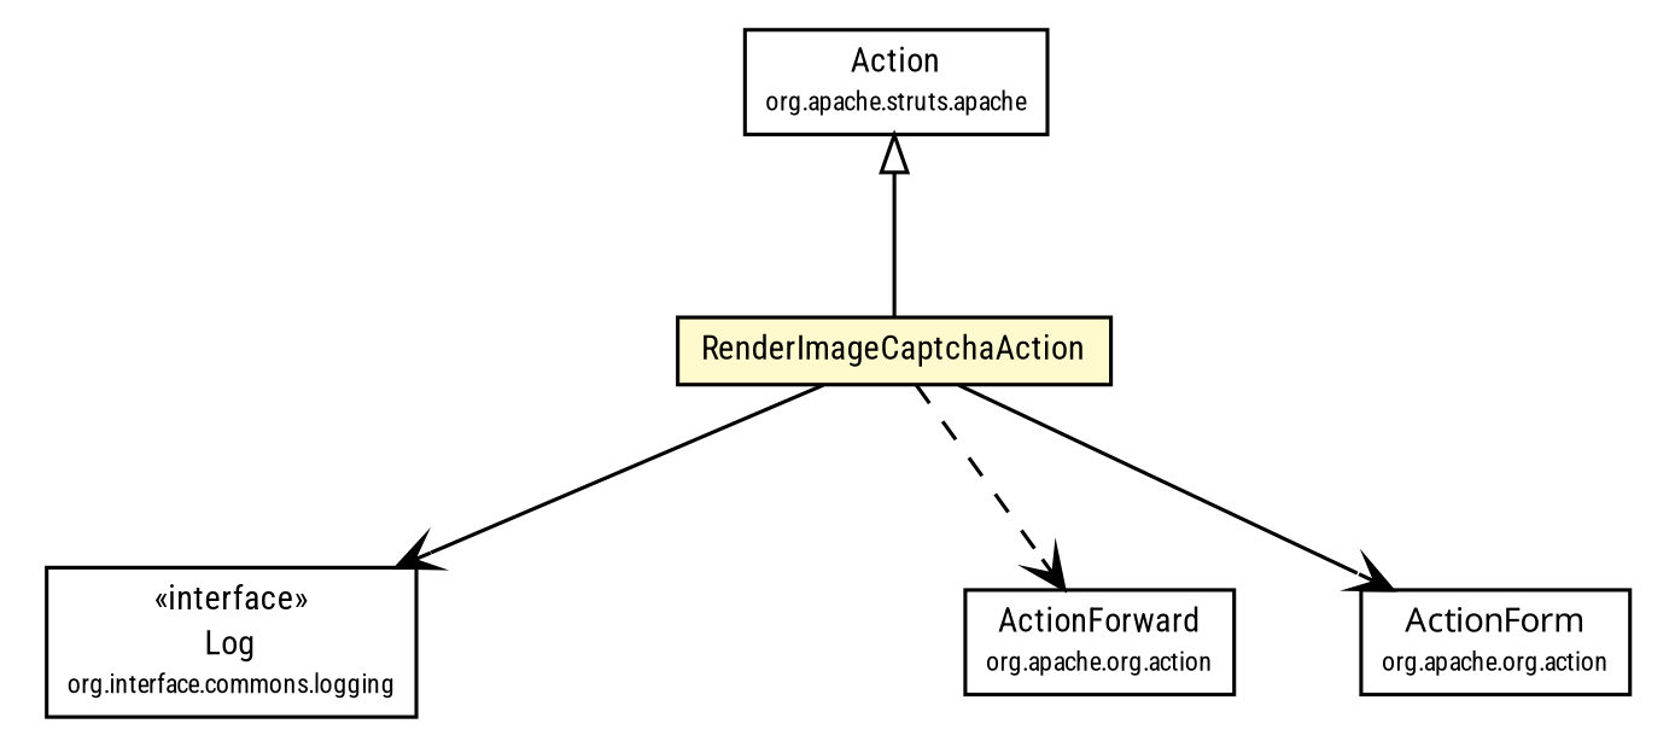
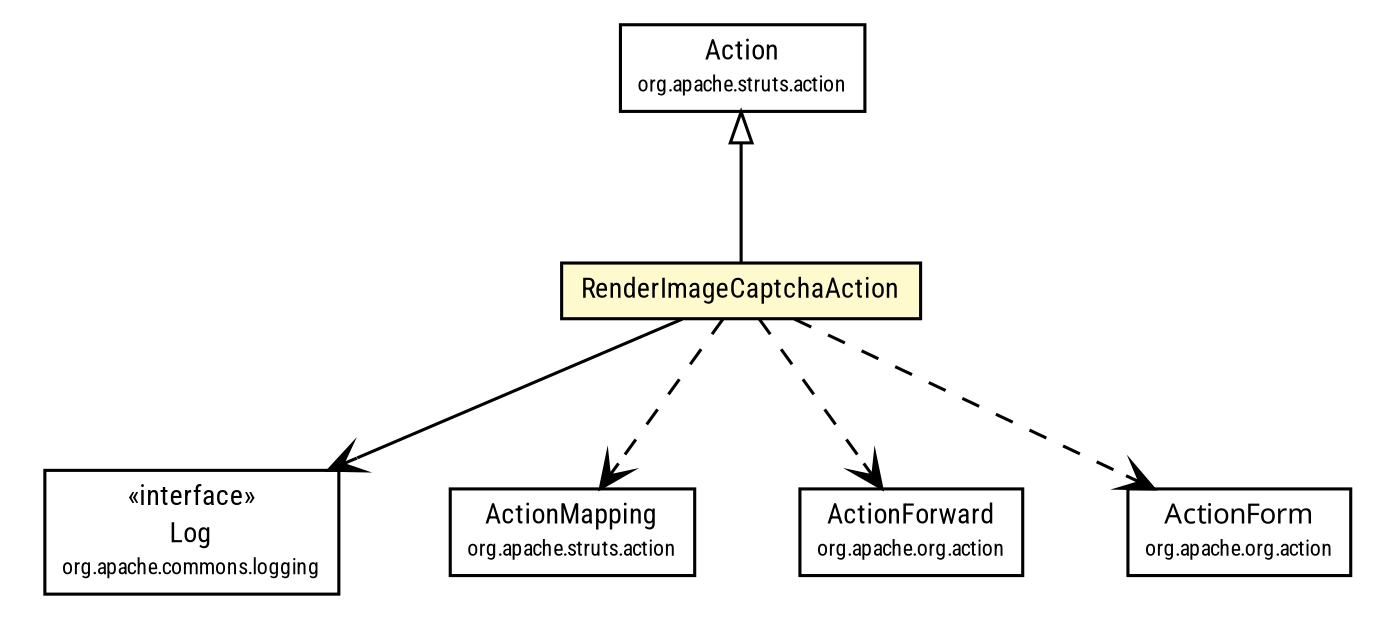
  digraph {
    fontname="Roboto Condensed"
    node [fontcolor=black fontname="Roboto Condensed" fontsize=9.0 shape=plaintext]
    edge [arrowhead=open color=black fontcolor=black fontname="Roboto Condensed" fontsize=10.0 headport=p labelfontname=arial labelfontsize=10 tailport=p style=dashed]
    n1 [label=<<table border="0" cellborder="1" cellspacing="0" cellpadding="2" port="p" bgcolor="lemonChiffon" href="./RenderImageCaptchaAction.html"> 		<tr><td><table border="0" cellspacing="0" cellpadding="1"> 			<tr><td> RenderImageCaptchaAction </td></tr> 		</table></td></tr> 		</table>>]
-   n2 [label=<<table border="0" cellborder="1" cellspacing="0" cellpadding="2" port="p" href="http://java.sun.com/j2se/1.4.2/docs/api/org/apache/commons/logging/Log.html"> 		<tr><td><table border="0" cellspacing="0" cellpadding="1"> 			<tr><td> &laquo;interface&raquo; </td></tr> 			<tr><td> Log </td></tr> 			<tr><td><font point-size="7.0"> org.interface.commons.logging </font></td></tr> 		</table></td></tr> 		</table>>]
+   n2 [label=<<table border="0" cellborder="1" cellspacing="0" cellpadding="2" port="p" href="http://java.sun.com/j2se/1.4.2/docs/api/org/apache/commons/logging/Log.html"> 		<tr><td><table border="0" cellspacing="0" cellpadding="1"> 			<tr><td> &laquo;interface&raquo; </td></tr> 			<tr><td> Log </td></tr> 			<tr><td><font point-size="7.0"> org.apache.commons.logging </font></td></tr> 		</table></td></tr> 		</table>>]
+   n3 [label=<<table border="0" cellborder="1" cellspacing="0" cellpadding="2" port="p" href="http://java.sun.com/j2se/1.4.2/docs/api/org/apache/struts/action/ActionMapping.html"> 		<tr><td><table border="0" cellspacing="0" cellpadding="1"> 			<tr><td> ActionMapping </td></tr> 			<tr><td><font point-size="7.0"> org.apache.struts.action </font></td></tr> 		</table></td></tr> 		</table>>]
    n4 [label=<<table border="0" cellborder="1" cellspacing="0" cellpadding="2" port="p" href="http://java.sun.com/j2se/1.4.2/docs/api/org/apache/struts/action/ActionForward.html"> 		<tr><td><table border="0" cellspacing="0" cellpadding="1"> 			<tr><td> ActionForward </td></tr> 			<tr><td><font point-size="7.0"> org.apache.org.action </font></td></tr> 		</table></td></tr> 		</table>>]
    n5 [label=<<table border="0" cellborder="1" cellspacing="0" cellpadding="2" port="p" href="http://java.sun.com/j2se/1.4.2/docs/api/org/apache/struts/action/ActionForm.html"> 		<tr><td><table border="0" cellspacing="0" cellpadding="1"> 			<tr><td><font face="ariali"> ActionForm </font></td></tr> 			<tr><td><font point-size="7.0"> org.apache.org.action </font></td></tr> 		</table></td></tr> 		</table>>]
-   n6 [label=<<table border="0" cellborder="1" cellspacing="0" cellpadding="2" port="p" href="http://java.sun.com/j2se/1.4.2/docs/api/org/apache/struts/action/Action.html"> 		<tr><td><table border="0" cellspacing="0" cellpadding="1"> 			<tr><td> Action </td></tr> 			<tr><td><font point-size="7.0"> org.apache.struts.apache </font></td></tr> 		</table></td></tr> 		</table>>]
+   n6 [label=<<table border="0" cellborder="1" cellspacing="0" cellpadding="2" port="p" href="http://java.sun.com/j2se/1.4.2/docs/api/org/apache/struts/action/Action.html"> 		<tr><td><table border="0" cellspacing="0" cellpadding="1"> 			<tr><td> Action </td></tr> 			<tr><td><font point-size="7.0"> org.apache.struts.action </font></td></tr> 		</table></td></tr> 		</table>>]
    n1 -> n2 [style=""]
+   n1 -> n3
    n1 -> n4
-   n1 -> n5 [style=solid]
+   n1 -> n5
    n6 -> n1 [arrowtail=empty dir=back fontsize=10 arrowhead="" color="" fontcolor="" style=""]
  }
